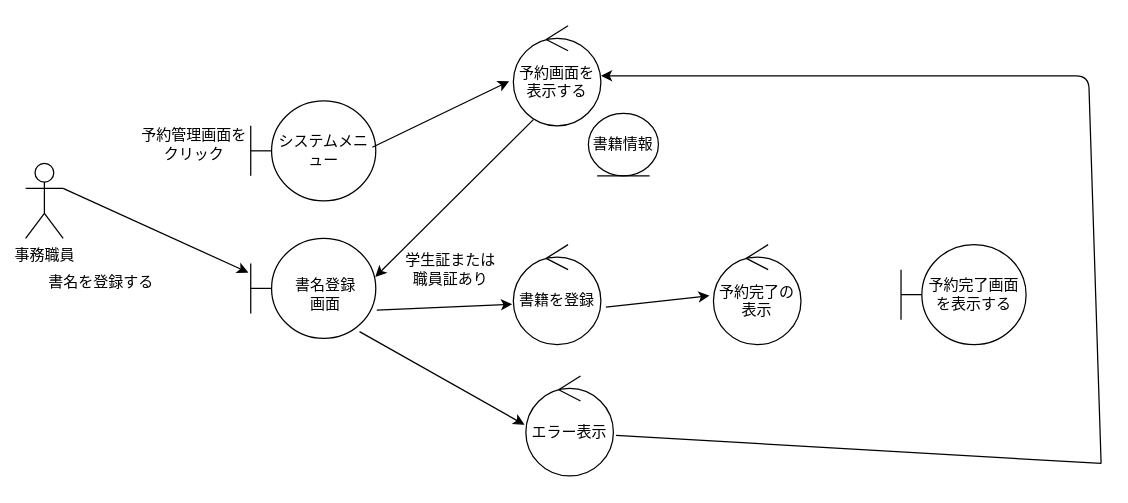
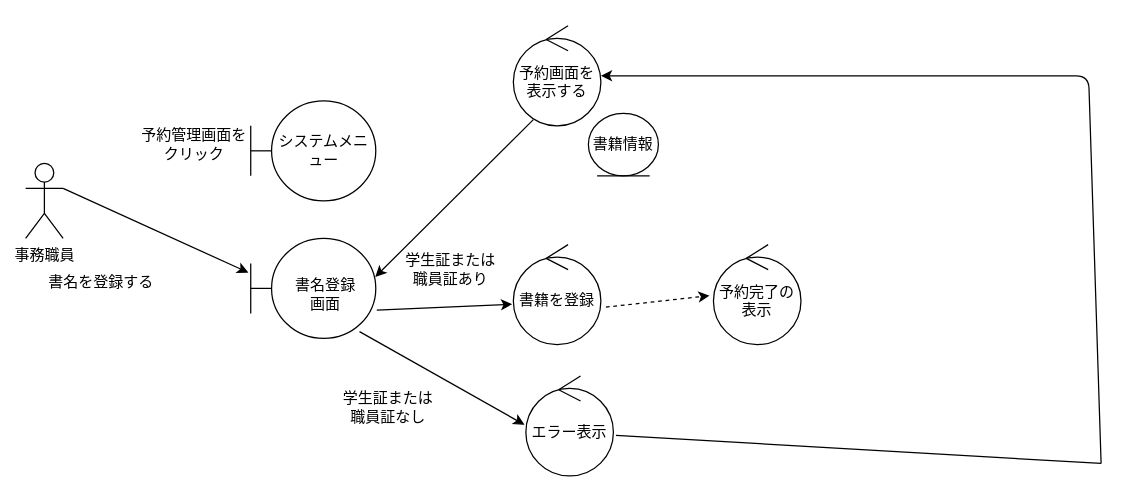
  <mxCell id="0" />
  <mxCell id="1" parent="0" />
  <mxCell id="2" value="事務職員" style="shape=umlActor;verticalLabelPosition=bottom;verticalAlign=top;html=1;" vertex="1" parent="1"><mxGeometry x="20" y="130" width="30" height="60" as="geometry" /></mxCell>
  <mxCell id="3" value="システムメニュー" style="shape=umlBoundary;whiteSpace=wrap;html=1;" vertex="1" parent="1"><mxGeometry x="200" y="80" width="100" height="80" as="geometry" /></mxCell>
  <mxCell id="4" value="" style="shape=umlBoundary;whiteSpace=wrap;html=1;" vertex="1" parent="1"><mxGeometry x="200" y="190" width="100" height="80" as="geometry" /></mxCell>
  <mxCell id="5" value="予約管理画面をクリック" style="text;html=1;align=center;verticalAlign=middle;whiteSpace=wrap;rounded=0;" vertex="1" parent="1"><mxGeometry x="110" y="100" width="90" height="30" as="geometry" /></mxCell>
  <mxCell id="6" value="" style="endArrow=classic;html=1;entryX=-0.019;entryY=0.342;entryDx=0;entryDy=0;entryPerimeter=0;exitX=1;exitY=0.333;exitDx=0;exitDy=0;exitPerimeter=0;" edge="1" parent="1" source="2" target="4"><mxGeometry width="50" height="50" relative="1" as="geometry"><mxPoint x="440" y="190" as="sourcePoint" /><mxPoint x="490" y="140" as="targetPoint" /></mxGeometry></mxCell>
  <mxCell id="7" value="書名を登録する" style="text;html=1;align=center;verticalAlign=middle;resizable=0;points=[];autosize=1;strokeColor=none;fillColor=none;" vertex="1" parent="1"><mxGeometry x="25" y="210" width="110" height="30" as="geometry" /></mxCell>
  <mxCell id="8" value="書名登録画面" style="text;html=1;align=center;verticalAlign=middle;whiteSpace=wrap;rounded=0;" vertex="1" parent="1"><mxGeometry x="230" y="220" width="60" height="30" as="geometry" /></mxCell>
  <mxCell id="9" value="予約画面を表示する" style="ellipse;shape=umlControl;whiteSpace=wrap;html=1;" vertex="1" parent="1"><mxGeometry x="410" y="20" width="70" height="80" as="geometry" /></mxCell>
- <mxCell id="10" value="" style="endArrow=classic;html=1;entryX=-0.048;entryY=0.555;entryDx=0;entryDy=0;entryPerimeter=0;exitX=0.973;exitY=0.464;exitDx=0;exitDy=0;exitPerimeter=0;" edge="1" parent="1" source="3" target="9"><mxGeometry width="50" height="50" relative="1" as="geometry"><mxPoint x="440" y="190" as="sourcePoint" /><mxPoint x="490" y="140" as="targetPoint" /></mxGeometry></mxCell>
  <mxCell id="11" value="" style="endArrow=classic;html=1;entryX=-0.013;entryY=0.596;entryDx=0;entryDy=0;entryPerimeter=0;exitX=1.008;exitY=0.716;exitDx=0;exitDy=0;exitPerimeter=0;" edge="1" parent="1" source="4" target="13"><mxGeometry width="50" height="50" relative="1" as="geometry"><mxPoint x="700" y="150" as="sourcePoint" /><mxPoint x="750" y="100" as="targetPoint" /></mxGeometry></mxCell>
  <mxCell id="12" value="" style="endArrow=classic;html=1;entryX=0.996;entryY=0.385;entryDx=0;entryDy=0;entryPerimeter=0;exitX=0.229;exitY=0.938;exitDx=0;exitDy=0;exitPerimeter=0;" edge="1" parent="1" source="9" target="4"><mxGeometry width="50" height="50" relative="1" as="geometry"><mxPoint x="440" y="190" as="sourcePoint" /><mxPoint x="490" y="140" as="targetPoint" /></mxGeometry></mxCell>
  <mxCell id="13" value="書籍を登録" style="ellipse;shape=umlControl;whiteSpace=wrap;html=1;" vertex="1" parent="1"><mxGeometry x="410" y="195" width="70" height="80" as="geometry" /></mxCell>
  <mxCell id="14" value="エラー表示" style="ellipse;shape=umlControl;whiteSpace=wrap;html=1;" vertex="1" parent="1"><mxGeometry x="420" y="300" width="70" height="80" as="geometry" /></mxCell>
  <mxCell id="15" value="" style="endArrow=classic;html=1;entryX=-0.015;entryY=0.488;entryDx=0;entryDy=0;entryPerimeter=0;exitX=0.87;exitY=0.932;exitDx=0;exitDy=0;exitPerimeter=0;" edge="1" parent="1" source="4" target="14"><mxGeometry width="50" height="50" relative="1" as="geometry"><mxPoint x="440" y="360" as="sourcePoint" /><mxPoint x="490" y="310" as="targetPoint" /></mxGeometry></mxCell>
+ <mxCell id="16" value="学生証または職員証なし" style="text;html=1;align=center;verticalAlign=middle;whiteSpace=wrap;rounded=0;" vertex="1" parent="1"><mxGeometry x="270" y="310" width="80" height="30" as="geometry" /></mxCell>
  <mxCell id="17" value="学生証または職員証あり" style="text;html=1;align=center;verticalAlign=middle;whiteSpace=wrap;rounded=0;" vertex="1" parent="1"><mxGeometry x="320" y="200" width="80" height="30" as="geometry" /></mxCell>
  <mxCell id="18" value="予約完了の表示" style="ellipse;shape=umlControl;whiteSpace=wrap;html=1;" vertex="1" parent="1"><mxGeometry x="570" y="195" width="70" height="80" as="geometry" /></mxCell>
- <mxCell id="19" value="" style="endArrow=classic;html=1;entryX=-0.044;entryY=0.51;entryDx=0;entryDy=0;entryPerimeter=0;exitX=1.057;exitY=0.625;exitDx=0;exitDy=0;exitPerimeter=0;" edge="1" parent="1" source="13" target="18"><mxGeometry width="50" height="50" relative="1" as="geometry"><mxPoint x="440" y="360" as="sourcePoint" /><mxPoint x="490" y="310" as="targetPoint" /></mxGeometry></mxCell>
- <mxCell id="20" value="予約完了画面を表示する" style="shape=umlBoundary;whiteSpace=wrap;html=1;" vertex="1" parent="1"><mxGeometry x="720" y="195" width="100" height="80" as="geometry" /></mxCell>
+ <mxCell id="19" value="" style="endArrow=classic;html=1;entryX=-0.044;entryY=0.51;entryDx=0;entryDy=0;entryPerimeter=0;exitX=1.057;exitY=0.625;exitDx=0;exitDy=0;exitPerimeter=0;dashed=1;" edge="1" parent="1" source="13" target="18"><mxGeometry width="50" height="50" relative="1" as="geometry"><mxPoint x="440" y="360" as="sourcePoint" /><mxPoint x="490" y="310" as="targetPoint" /></mxGeometry></mxCell>
  <mxCell id="21" value="" style="endArrow=classic;html=1;" edge="1" parent="1"><mxGeometry width="50" height="50" relative="1" as="geometry"><mxPoint x="880" y="370" as="sourcePoint" /><mxPoint x="480" y="60" as="targetPoint" /><Array as="points"><mxPoint x="870" y="60" /></Array></mxGeometry></mxCell>
  <mxCell id="22" value="" style="endArrow=none;html=1;exitX=1.029;exitY=0.594;exitDx=0;exitDy=0;exitPerimeter=0;" edge="1" parent="1" source="14"><mxGeometry width="50" height="50" relative="1" as="geometry"><mxPoint x="440" y="190" as="sourcePoint" /><mxPoint x="880" y="370" as="targetPoint" /></mxGeometry></mxCell>
  <mxCell id="23" value="書籍情報" style="ellipse;shape=umlEntity;whiteSpace=wrap;html=1;" vertex="1" parent="1"><mxGeometry x="470" y="90" width="56" height="50" as="geometry" /></mxCell>
